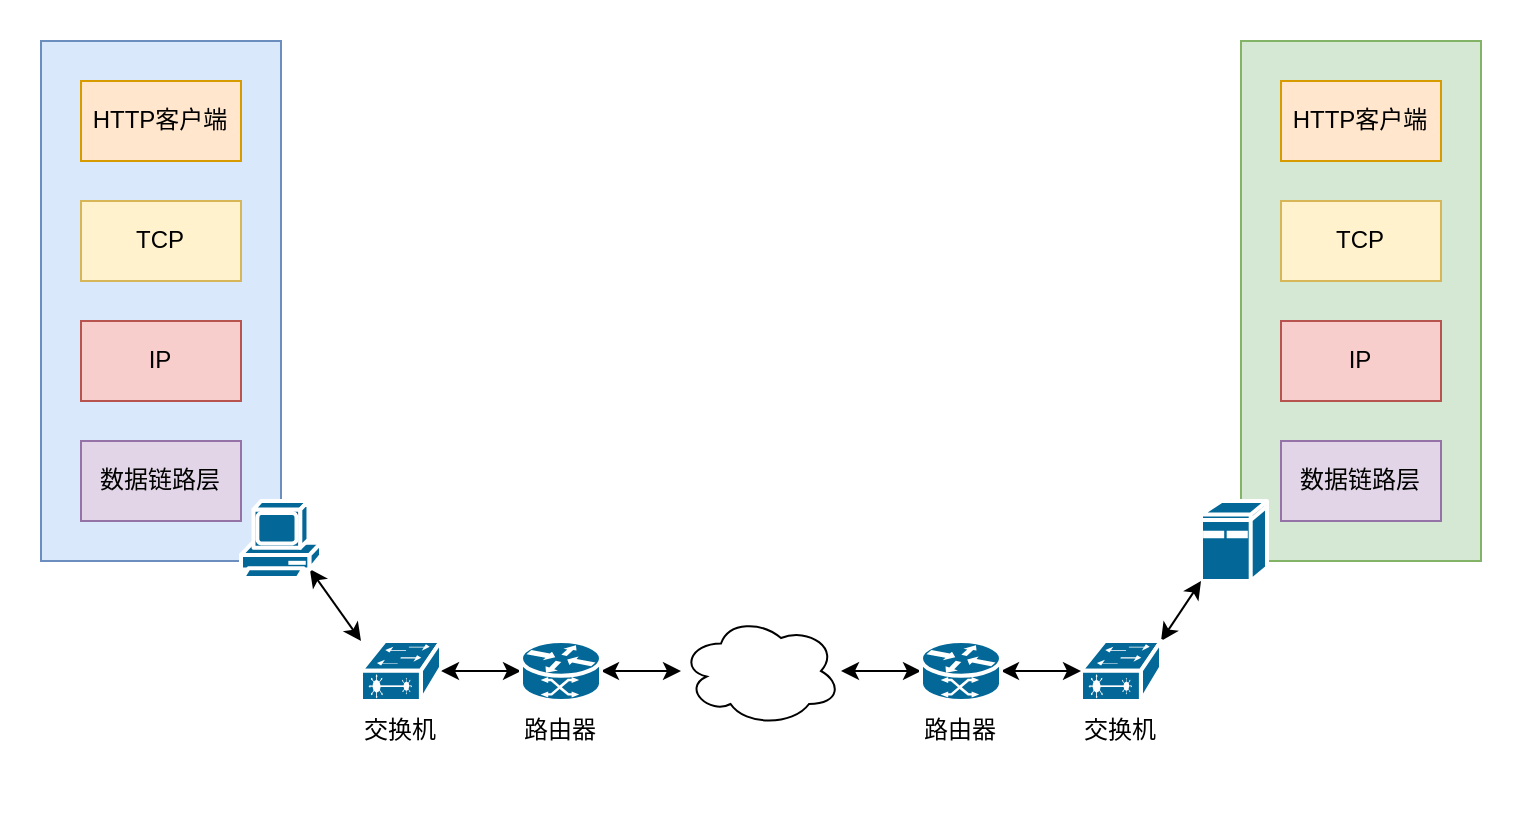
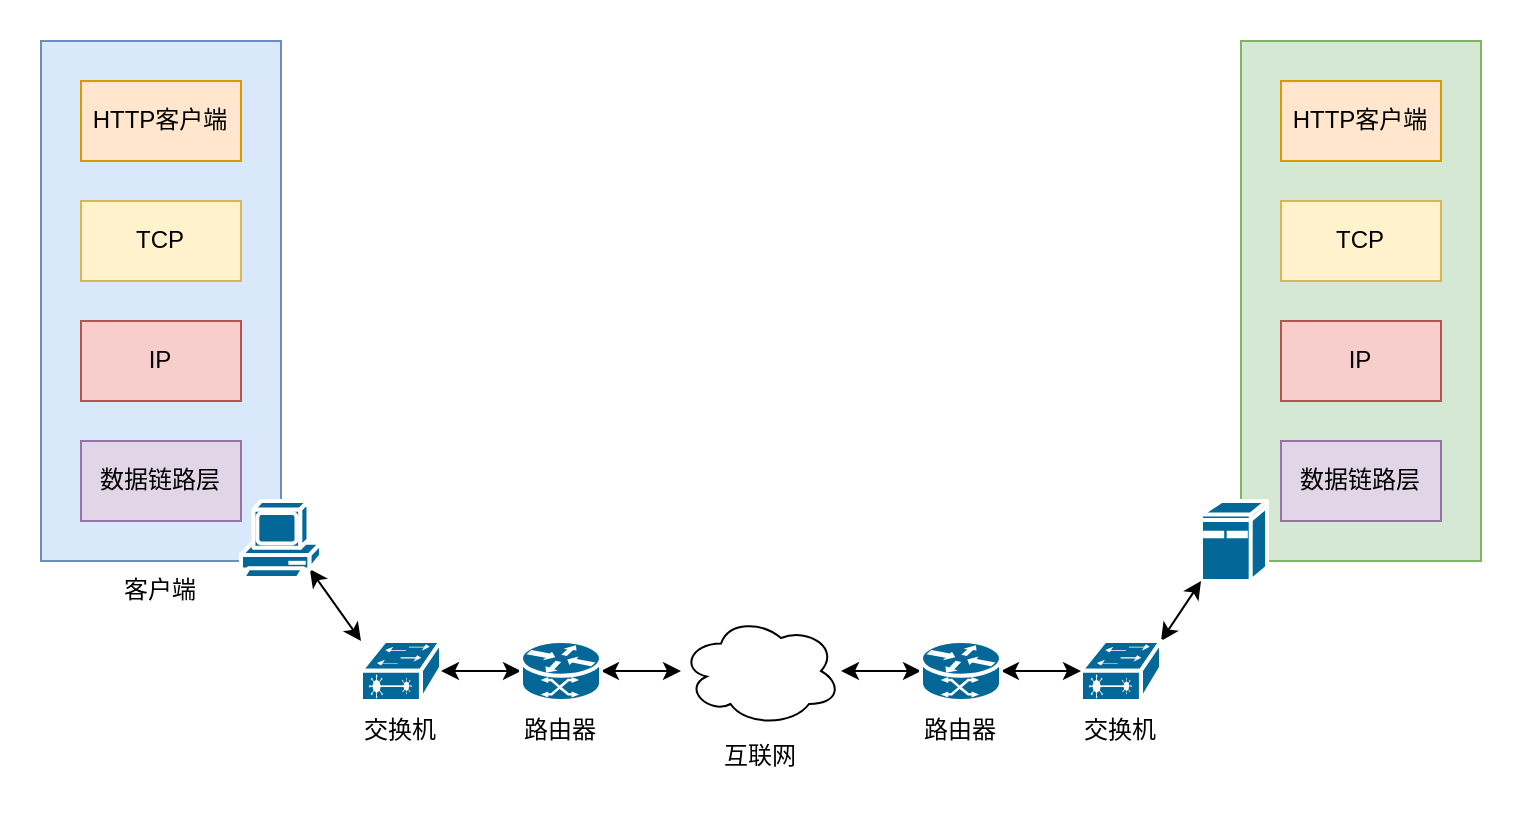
  <mxCell id="0" />
  <mxCell id="1" parent="0" />
  <mxCell id="2" value="" style="rounded=0;whiteSpace=wrap;html=1;fillColor=#dae8fc;strokeColor=#6c8ebf;" vertex="1" parent="1"><mxGeometry x="20" y="20" width="120" height="260" as="geometry" /></mxCell>
  <mxCell id="3" value="HTTP客户端" style="rounded=0;whiteSpace=wrap;html=1;fillColor=#ffe6cc;strokeColor=#d79b00;" vertex="1" parent="1"><mxGeometry x="40" y="40" width="80" height="40" as="geometry" /></mxCell>
  <mxCell id="4" value="TCP" style="rounded=0;whiteSpace=wrap;html=1;fillColor=#fff2cc;strokeColor=#d6b656;" vertex="1" parent="1"><mxGeometry x="40" y="100" width="80" height="40" as="geometry" /></mxCell>
  <mxCell id="5" value="IP" style="rounded=0;whiteSpace=wrap;html=1;fillColor=#f8cecc;strokeColor=#b85450;" vertex="1" parent="1"><mxGeometry x="40" y="160" width="80" height="40" as="geometry" /></mxCell>
  <mxCell id="6" value="数据链路层" style="rounded=0;whiteSpace=wrap;html=1;fillColor=#e1d5e7;strokeColor=#9673a6;" vertex="1" parent="1"><mxGeometry x="40" y="220" width="80" height="40" as="geometry" /></mxCell>
  <mxCell id="7" style="orthogonalLoop=1;jettySize=auto;html=1;exitX=0.86;exitY=0.85;exitDx=0;exitDy=0;exitPerimeter=0;entryX=0;entryY=0;entryDx=0;entryDy=0;entryPerimeter=0;rounded=0;startArrow=classic;startFill=1;" edge="1" parent="1" source="8" target="16"><mxGeometry relative="1" as="geometry" /></mxCell>
  <mxCell id="8" value="" style="shape=mxgraph.cisco.computers_and_peripherals.pc;sketch=0;html=1;pointerEvents=1;dashed=0;fillColor=#036897;strokeColor=#ffffff;strokeWidth=2;verticalLabelPosition=bottom;verticalAlign=top;align=center;outlineConnect=0;" vertex="1" parent="1"><mxGeometry x="120" y="250" width="40" height="40" as="geometry" /></mxCell>
  <mxCell id="9" value="" style="rounded=0;whiteSpace=wrap;html=1;fillColor=#d5e8d4;strokeColor=#82b366;" vertex="1" parent="1"><mxGeometry x="620" y="20" width="120" height="260" as="geometry" /></mxCell>
  <mxCell id="10" value="HTTP客户端" style="rounded=0;whiteSpace=wrap;html=1;fillColor=#ffe6cc;strokeColor=#d79b00;" vertex="1" parent="1"><mxGeometry x="640" y="40" width="80" height="40" as="geometry" /></mxCell>
  <mxCell id="11" value="TCP" style="rounded=0;whiteSpace=wrap;html=1;fillColor=#fff2cc;strokeColor=#d6b656;" vertex="1" parent="1"><mxGeometry x="640" y="100" width="80" height="40" as="geometry" /></mxCell>
  <mxCell id="12" value="IP" style="rounded=0;whiteSpace=wrap;html=1;fillColor=#f8cecc;strokeColor=#b85450;" vertex="1" parent="1"><mxGeometry x="640" y="160" width="80" height="40" as="geometry" /></mxCell>
  <mxCell id="13" value="数据链路层" style="rounded=0;whiteSpace=wrap;html=1;fillColor=#e1d5e7;strokeColor=#9673a6;" vertex="1" parent="1"><mxGeometry x="640" y="220" width="80" height="40" as="geometry" /></mxCell>
  <mxCell id="14" value="" style="shape=mxgraph.cisco.computers_and_peripherals.ibm_mini_as400;sketch=0;html=1;pointerEvents=1;dashed=0;fillColor=#036897;strokeColor=#ffffff;strokeWidth=2;verticalLabelPosition=bottom;verticalAlign=top;align=center;outlineConnect=0;" vertex="1" parent="1"><mxGeometry x="600" y="250" width="33" height="40" as="geometry" /></mxCell>
  <mxCell id="15" style="edgeStyle=none;rounded=0;orthogonalLoop=1;jettySize=auto;html=1;exitX=1;exitY=0.5;exitDx=0;exitDy=0;exitPerimeter=0;entryX=0;entryY=0.5;entryDx=0;entryDy=0;entryPerimeter=0;startArrow=classic;startFill=1;" edge="1" parent="1" source="16" target="20"><mxGeometry relative="1" as="geometry" /></mxCell>
  <mxCell id="16" value="" style="shape=mxgraph.cisco.switches.layer_2_remote_switch;sketch=0;html=1;pointerEvents=1;dashed=0;fillColor=#036897;strokeColor=#ffffff;strokeWidth=2;verticalLabelPosition=bottom;verticalAlign=top;align=center;outlineConnect=0;" vertex="1" parent="1"><mxGeometry x="180" y="320" width="40" height="30" as="geometry" /></mxCell>
  <mxCell id="17" style="edgeStyle=none;rounded=0;orthogonalLoop=1;jettySize=auto;html=1;exitX=1;exitY=0;exitDx=0;exitDy=0;exitPerimeter=0;entryX=0;entryY=1;entryDx=0;entryDy=0;entryPerimeter=0;startArrow=classic;startFill=1;" edge="1" parent="1" source="18" target="14"><mxGeometry relative="1" as="geometry" /></mxCell>
  <mxCell id="18" value="" style="shape=mxgraph.cisco.switches.layer_2_remote_switch;sketch=0;html=1;pointerEvents=1;dashed=0;fillColor=#036897;strokeColor=#ffffff;strokeWidth=2;verticalLabelPosition=bottom;verticalAlign=top;align=center;outlineConnect=0;" vertex="1" parent="1"><mxGeometry x="540" y="320" width="40" height="30" as="geometry" /></mxCell>
  <mxCell id="19" style="edgeStyle=none;rounded=0;orthogonalLoop=1;jettySize=auto;html=1;exitX=1;exitY=0.5;exitDx=0;exitDy=0;exitPerimeter=0;startArrow=classic;startFill=1;" edge="1" parent="1" source="20" target="24"><mxGeometry relative="1" as="geometry" /></mxCell>
  <mxCell id="20" value="" style="shape=mxgraph.cisco.routers.atm_router;sketch=0;html=1;pointerEvents=1;dashed=0;fillColor=#036897;strokeColor=#ffffff;strokeWidth=2;verticalLabelPosition=bottom;verticalAlign=top;align=center;outlineConnect=0;" vertex="1" parent="1"><mxGeometry x="260" y="320" width="40" height="30" as="geometry" /></mxCell>
  <mxCell id="21" style="edgeStyle=none;rounded=0;orthogonalLoop=1;jettySize=auto;html=1;exitX=1;exitY=0.5;exitDx=0;exitDy=0;exitPerimeter=0;startArrow=classic;startFill=1;" edge="1" parent="1" source="23" target="18"><mxGeometry relative="1" as="geometry" /></mxCell>
  <mxCell id="22" style="edgeStyle=none;rounded=0;orthogonalLoop=1;jettySize=auto;html=1;exitX=0;exitY=0.5;exitDx=0;exitDy=0;exitPerimeter=0;startArrow=classic;startFill=1;" edge="1" parent="1" source="23" target="24"><mxGeometry relative="1" as="geometry" /></mxCell>
  <mxCell id="23" value="" style="shape=mxgraph.cisco.routers.atm_router;sketch=0;html=1;pointerEvents=1;dashed=0;fillColor=#036897;strokeColor=#ffffff;strokeWidth=2;verticalLabelPosition=bottom;verticalAlign=top;align=center;outlineConnect=0;" vertex="1" parent="1"><mxGeometry x="460" y="320" width="40" height="30" as="geometry" /></mxCell>
  <mxCell id="24" value="" style="ellipse;shape=cloud;whiteSpace=wrap;html=1;" vertex="1" parent="1"><mxGeometry x="340" y="307.5" width="80" height="55" as="geometry" /></mxCell>
  <mxCell id="25" value="交换机" style="text;html=1;strokeColor=none;fillColor=none;align=center;verticalAlign=middle;whiteSpace=wrap;rounded=0;" vertex="1" parent="1"><mxGeometry x="170" y="350" width="60" height="30" as="geometry" /></mxCell>
  <mxCell id="26" value="交换机" style="text;html=1;strokeColor=none;fillColor=none;align=center;verticalAlign=middle;whiteSpace=wrap;rounded=0;" vertex="1" parent="1"><mxGeometry x="530" y="350" width="60" height="30" as="geometry" /></mxCell>
  <mxCell id="27" value="路由器" style="text;html=1;strokeColor=none;fillColor=none;align=center;verticalAlign=middle;whiteSpace=wrap;rounded=0;" vertex="1" parent="1"><mxGeometry x="250" y="350" width="60" height="30" as="geometry" /></mxCell>
  <mxCell id="28" value="路由器" style="text;html=1;strokeColor=none;fillColor=none;align=center;verticalAlign=middle;whiteSpace=wrap;rounded=0;" vertex="1" parent="1"><mxGeometry x="450" y="350" width="60" height="30" as="geometry" /></mxCell>
+ <mxCell id="29" value="互联网" style="text;html=1;strokeColor=none;fillColor=none;align=center;verticalAlign=middle;whiteSpace=wrap;rounded=0;" vertex="1" parent="1"><mxGeometry x="350" y="362.5" width="60" height="30" as="geometry" /></mxCell>
+ <mxCell id="30" value="客户端" style="text;html=1;strokeColor=none;fillColor=none;align=center;verticalAlign=middle;whiteSpace=wrap;rounded=0;" vertex="1" parent="1"><mxGeometry x="50" y="280" width="60" height="30" as="geometry" /></mxCell>
